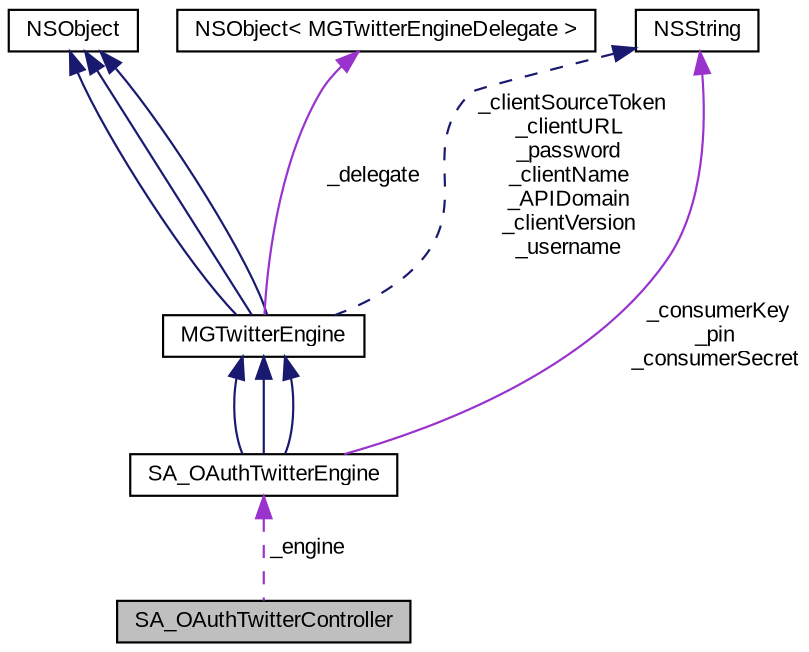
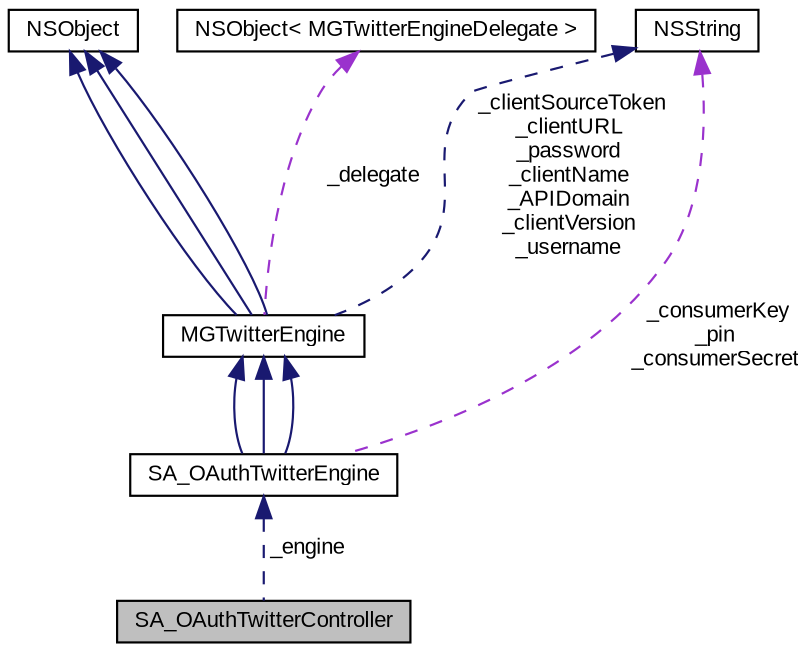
  digraph {
    fontname="Liberation Sans"
    node [color=black fillcolor=white fontname="Liberation Sans" fontsize=10 shape=record style=filled]
    edge [color=midnightblue dir=back fontname="Liberation Sans" fontsize=10 labelfontname=Helvetica labelfontsize=10 style=solid]
    n1 [fillcolor=grey75 fontcolor=black height=0.2 label=SA_OAuthTwitterController width=0.4]
    n2 [height=0.2 label=SA_OAuthTwitterEngine width=0.4]
    n3 [height=0.2 label=MGTwitterEngine width=0.4]
    n4 [height=0.2 label=NSObject width=0.4]
    n5 [height=0.2 label="NSObject\< MGTwitterEngineDelegate \>" width=0.4]
    n6 [height=0.2 label=NSString width=0.4]
-   n2 -> n1 [color=darkorchid3 label=" _engine" style=dashed]
+   n2 -> n1 [label=" _engine" style=dashed]
    n3 -> n2
    n3 -> n2
    n3 -> n2
    n4 -> n3
    n4 -> n3
    n4 -> n3
-   n5 -> n3 [color=darkorchid3 label=" _delegate"]
-   n6 -> n2 [color=darkorchid3 label=" _consumerKey\n_pin\n_consumerSecret"]
+   n5 -> n3 [color=darkorchid3 label=" _delegate" style=dashed]
+   n6 -> n2 [color=darkorchid3 label=" _consumerKey\n_pin\n_consumerSecret" style=dashed]
    n6 -> n3 [label=" _clientSourceToken\n_clientURL\n_password\n_clientName\n_APIDomain\n_clientVersion\n_username" style=dashed]
  }
